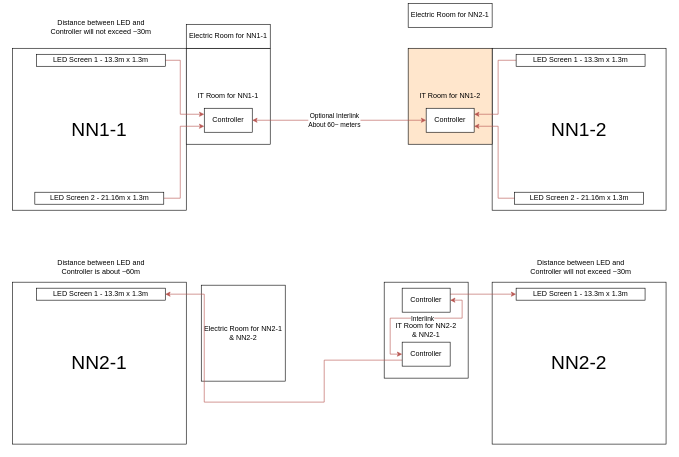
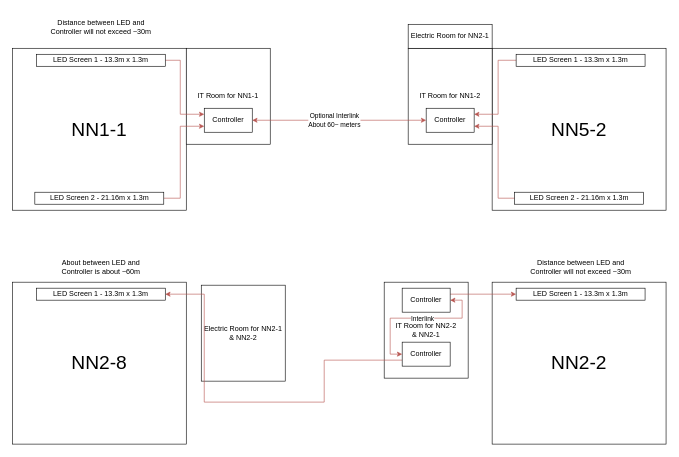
  <mxCell id="0" />
  <mxCell id="1" parent="0" />
  <mxCell id="2" value="&lt;font style=&quot;font-size: 32px&quot;&gt;NN1-1&lt;/font&gt;" style="rounded=0;whiteSpace=wrap;html=1;" vertex="1" parent="1"><mxGeometry x="20" y="80" width="290" height="270" as="geometry" /></mxCell>
  <mxCell id="3" value="IT Room for NN1-1" style="rounded=0;whiteSpace=wrap;html=1;" vertex="1" parent="1"><mxGeometry x="310" y="80" width="140" height="160" as="geometry" /></mxCell>
  <mxCell id="4" style="edgeStyle=orthogonalEdgeStyle;rounded=0;orthogonalLoop=1;jettySize=auto;html=1;exitX=1;exitY=0.5;exitDx=0;exitDy=0;entryX=0;entryY=0.25;entryDx=0;entryDy=0;fillColor=#f8cecc;strokeColor=#b85450;" edge="1" parent="1" source="5" target="8"><mxGeometry relative="1" as="geometry"><Array as="points"><mxPoint x="300" y="100" /><mxPoint x="300" y="190" /></Array></mxGeometry></mxCell>
  <mxCell id="5" value="LED Screen 1 - 13.3m x 1.3m" style="rounded=0;whiteSpace=wrap;html=1;" vertex="1" parent="1"><mxGeometry x="60" y="90" width="215" height="20" as="geometry" /></mxCell>
  <mxCell id="6" style="edgeStyle=orthogonalEdgeStyle;rounded=0;orthogonalLoop=1;jettySize=auto;html=1;entryX=0;entryY=0.75;entryDx=0;entryDy=0;strokeColor=#b85450;fillColor=#f8cecc;" edge="1" parent="1" source="7" target="8"><mxGeometry relative="1" as="geometry"><Array as="points"><mxPoint x="300" y="330" /><mxPoint x="300" y="210" /></Array></mxGeometry></mxCell>
  <mxCell id="7" value="LED Screen 2 - 21.16m x 1.3m" style="rounded=0;whiteSpace=wrap;html=1;" vertex="1" parent="1"><mxGeometry x="57.5" y="320" width="215" height="20" as="geometry" /></mxCell>
  <mxCell id="8" value="Controller" style="rounded=0;whiteSpace=wrap;html=1;" vertex="1" parent="1"><mxGeometry x="340" y="180" width="80" height="40" as="geometry" /></mxCell>
- <mxCell id="9" value="&lt;font style=&quot;font-size: 32px&quot;&gt;NN1-2&lt;/font&gt;" style="rounded=0;whiteSpace=wrap;html=1;" vertex="1" parent="1"><mxGeometry x="820" y="80" width="290" height="270" as="geometry" /></mxCell>
- <mxCell id="10" value="IT Room for NN1-2" style="rounded=0;whiteSpace=wrap;html=1;fillColor=#ffe6cc;" vertex="1" parent="1"><mxGeometry x="680" y="80" width="140" height="160" as="geometry" /></mxCell>
+ <mxCell id="9" value="&lt;font style=&quot;font-size: 32px&quot;&gt;NN5-2&lt;/font&gt;" style="rounded=0;whiteSpace=wrap;html=1;" vertex="1" parent="1"><mxGeometry x="820" y="80" width="290" height="270" as="geometry" /></mxCell>
+ <mxCell id="10" value="IT Room for NN1-2" style="rounded=0;whiteSpace=wrap;html=1;" vertex="1" parent="1"><mxGeometry x="680" y="80" width="140" height="160" as="geometry" /></mxCell>
  <mxCell id="11" style="edgeStyle=orthogonalEdgeStyle;rounded=0;orthogonalLoop=1;jettySize=auto;html=1;exitX=0;exitY=0.5;exitDx=0;exitDy=0;entryX=1;entryY=0.25;entryDx=0;entryDy=0;strokeColor=#b85450;fillColor=#f8cecc;" edge="1" parent="1" source="12" target="15"><mxGeometry relative="1" as="geometry"><Array as="points"><mxPoint x="830" y="100" /><mxPoint x="830" y="190" /></Array></mxGeometry></mxCell>
  <mxCell id="12" value="LED Screen 1 - 13.3m x 1.3m" style="rounded=0;whiteSpace=wrap;html=1;" vertex="1" parent="1"><mxGeometry x="860" y="90" width="215" height="20" as="geometry" /></mxCell>
  <mxCell id="13" style="edgeStyle=orthogonalEdgeStyle;rounded=0;orthogonalLoop=1;jettySize=auto;html=1;exitX=0;exitY=0.5;exitDx=0;exitDy=0;entryX=1;entryY=0.75;entryDx=0;entryDy=0;strokeColor=#b85450;fillColor=#f8cecc;" edge="1" parent="1" source="14" target="15"><mxGeometry relative="1" as="geometry"><Array as="points"><mxPoint x="830" y="330" /><mxPoint x="830" y="210" /></Array></mxGeometry></mxCell>
  <mxCell id="14" value="LED Screen 2 - 21.16m x 1.3m" style="rounded=0;whiteSpace=wrap;html=1;" vertex="1" parent="1"><mxGeometry x="857.5" y="320" width="215" height="20" as="geometry" /></mxCell>
  <mxCell id="15" value="Controller" style="rounded=0;whiteSpace=wrap;html=1;" vertex="1" parent="1"><mxGeometry x="710" y="180" width="80" height="40" as="geometry" /></mxCell>
  <mxCell id="16" style="edgeStyle=orthogonalEdgeStyle;rounded=0;orthogonalLoop=1;jettySize=auto;html=1;exitX=1;exitY=0.5;exitDx=0;exitDy=0;entryX=0;entryY=0.5;entryDx=0;entryDy=0;fillColor=#f8cecc;strokeColor=#b85450;startArrow=classic;startFill=1;" edge="1" parent="1" source="8" target="15"><mxGeometry relative="1" as="geometry" /></mxCell>
  <mxCell id="17" value="Optional Interlink&lt;br&gt;About 60~ meters" style="edgeLabel;html=1;align=center;verticalAlign=middle;resizable=0;points=[];" vertex="1" connectable="0" parent="16"><mxGeometry x="-0.061" y="1" relative="1" as="geometry"><mxPoint as="offset" /></mxGeometry></mxCell>
- <mxCell id="18" value="&lt;font style=&quot;font-size: 32px&quot;&gt;NN2-1&lt;/font&gt;" style="rounded=0;whiteSpace=wrap;html=1;" vertex="1" parent="1"><mxGeometry x="20" y="470" width="290" height="270" as="geometry" /></mxCell>
+ <mxCell id="18" value="&lt;font style=&quot;font-size: 32px&quot;&gt;NN2-8&lt;/font&gt;" style="rounded=0;whiteSpace=wrap;html=1;" vertex="1" parent="1"><mxGeometry x="20" y="470" width="290" height="270" as="geometry" /></mxCell>
  <mxCell id="19" value="Electric Room for NN2-1 &amp;amp; NN2-2" style="rounded=0;whiteSpace=wrap;html=1;" vertex="1" parent="1"><mxGeometry x="335" y="475" width="140" height="160" as="geometry" /></mxCell>
  <mxCell id="20" value="LED Screen 1 - 13.3m x 1.3m" style="rounded=0;whiteSpace=wrap;html=1;" vertex="1" parent="1"><mxGeometry x="60" y="480" width="215" height="20" as="geometry" /></mxCell>
  <mxCell id="21" value="&lt;font style=&quot;font-size: 32px&quot;&gt;NN2-2&lt;/font&gt;" style="rounded=0;whiteSpace=wrap;html=1;" vertex="1" parent="1"><mxGeometry x="820" y="470" width="290" height="270" as="geometry" /></mxCell>
  <mxCell id="22" value="IT Room for NN2-2&lt;br&gt;&amp;amp; NN2-1" style="rounded=0;whiteSpace=wrap;html=1;" vertex="1" parent="1"><mxGeometry x="640" y="470" width="140" height="160" as="geometry" /></mxCell>
  <mxCell id="23" value="LED Screen 1 - 13.3m x 1.3m" style="rounded=0;whiteSpace=wrap;html=1;" vertex="1" parent="1"><mxGeometry x="860" y="480" width="215" height="20" as="geometry" /></mxCell>
  <mxCell id="24" style="edgeStyle=orthogonalEdgeStyle;rounded=0;orthogonalLoop=1;jettySize=auto;html=1;exitX=0;exitY=0.75;exitDx=0;exitDy=0;entryX=1;entryY=0.5;entryDx=0;entryDy=0;startArrow=none;startFill=0;strokeColor=#b85450;fillColor=#f8cecc;" edge="1" parent="1" source="25" target="20"><mxGeometry relative="1" as="geometry"><Array as="points"><mxPoint x="540" y="600" /><mxPoint x="540" y="670" /><mxPoint x="340" y="670" /><mxPoint x="340" y="490" /></Array></mxGeometry></mxCell>
  <mxCell id="25" value="Controller" style="rounded=0;whiteSpace=wrap;html=1;" vertex="1" parent="1"><mxGeometry x="670" y="570" width="80" height="40" as="geometry" /></mxCell>
  <mxCell id="26" style="edgeStyle=orthogonalEdgeStyle;rounded=0;orthogonalLoop=1;jettySize=auto;html=1;exitX=1;exitY=0.5;exitDx=0;exitDy=0;entryX=0;entryY=0.5;entryDx=0;entryDy=0;fillColor=#f8cecc;strokeColor=#b85450;startArrow=classic;startFill=1;" edge="1" parent="1" source="29" target="25"><mxGeometry relative="1" as="geometry"><Array as="points"><mxPoint x="770" y="500" /><mxPoint x="770" y="530" /><mxPoint x="650" y="530" /><mxPoint x="650" y="590" /></Array></mxGeometry></mxCell>
  <mxCell id="27" value="Interlink" style="edgeLabel;html=1;align=center;verticalAlign=middle;resizable=0;points=[];" vertex="1" connectable="0" parent="26"><mxGeometry x="-0.061" y="1" relative="1" as="geometry"><mxPoint as="offset" /></mxGeometry></mxCell>
  <mxCell id="28" style="edgeStyle=orthogonalEdgeStyle;rounded=0;orthogonalLoop=1;jettySize=auto;html=1;exitX=1;exitY=0.25;exitDx=0;exitDy=0;entryX=0;entryY=0.5;entryDx=0;entryDy=0;startArrow=none;startFill=0;strokeColor=#b85450;fillColor=#f8cecc;" edge="1" parent="1" source="29" target="23"><mxGeometry relative="1" as="geometry" /></mxCell>
  <mxCell id="29" value="Controller" style="rounded=0;whiteSpace=wrap;html=1;" vertex="1" parent="1"><mxGeometry x="670" y="480" width="80" height="40" as="geometry" /></mxCell>
- <mxCell id="30" value="Electric Room for NN1-1" style="rounded=0;whiteSpace=wrap;html=1;" vertex="1" parent="1"><mxGeometry x="310" y="40" width="140" height="40" as="geometry" /></mxCell>
- <mxCell id="31" value="Electric Room for NN2-1" style="rounded=0;whiteSpace=wrap;html=1;" vertex="1" parent="1"><mxGeometry x="680" y="5" width="140" height="40" as="geometry" /></mxCell>
+ <mxCell id="31" value="Electric Room for NN2-1" style="rounded=0;whiteSpace=wrap;html=1;" vertex="1" parent="1"><mxGeometry x="680" y="40" width="140" height="40" as="geometry" /></mxCell>
  <mxCell id="32" value="Distance between LED and Controller will not exceed ~30m" style="text;html=1;strokeColor=none;fillColor=none;align=center;verticalAlign=middle;whiteSpace=wrap;rounded=0;" vertex="1" parent="1"><mxGeometry x="82.5" y="20" width="170" height="50" as="geometry" /></mxCell>
  <mxCell id="33" value="Distance between LED and Controller will not exceed ~30m" style="text;html=1;strokeColor=none;fillColor=none;align=center;verticalAlign=middle;whiteSpace=wrap;rounded=0;" vertex="1" parent="1"><mxGeometry x="882.5" y="420" width="170" height="50" as="geometry" /></mxCell>
- <mxCell id="34" value="Distance between LED and Controller is about ~60m" style="text;html=1;strokeColor=none;fillColor=none;align=center;verticalAlign=middle;whiteSpace=wrap;rounded=0;" vertex="1" parent="1"><mxGeometry x="82.5" y="420" width="170" height="50" as="geometry" /></mxCell>
+ <mxCell id="34" value="About between LED and Controller is about ~60m" style="text;html=1;strokeColor=none;fillColor=none;align=center;verticalAlign=middle;whiteSpace=wrap;rounded=0;" vertex="1" parent="1"><mxGeometry x="82.5" y="420" width="170" height="50" as="geometry" /></mxCell>
